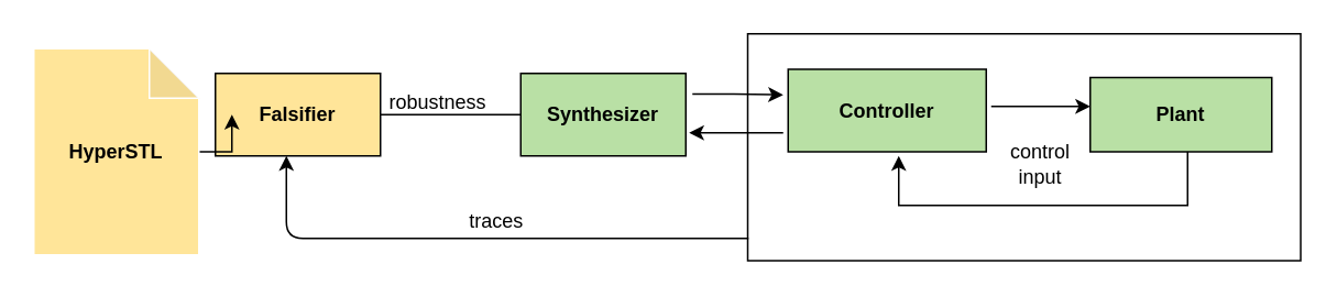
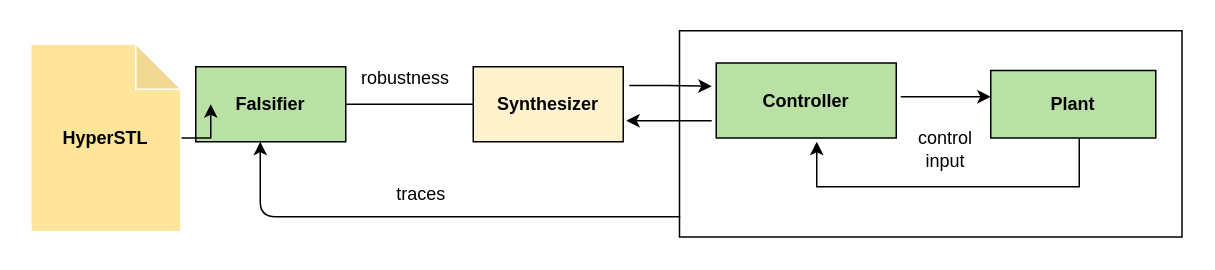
  <mxCell id="0" />
  <mxCell id="1" parent="0" />
  <mxCell id="2" style="edgeStyle=orthogonalEdgeStyle;rounded=0;orthogonalLoop=1;jettySize=auto;html=1;exitX=1;exitY=0.5;exitDx=0;exitDy=0;entryX=0;entryY=0.5;entryDx=0;entryDy=0;endArrow=none;" parent="1" source="3" target="16" edge="1"><mxGeometry relative="1" as="geometry" /></mxCell>
- <mxCell id="3" value="&lt;b&gt;Falsifier&lt;/b&gt;" style="rounded=0;whiteSpace=wrap;html=1;fillColor=#ffe599;" parent="1" vertex="1"><mxGeometry x="130" y="44" width="100" height="50" as="geometry" /></mxCell>
+ <mxCell id="3" value="&lt;b&gt;Falsifier&lt;/b&gt;" style="rounded=0;whiteSpace=wrap;html=1;fillColor=#B9E0A5;" parent="1" vertex="1"><mxGeometry x="130" y="44" width="100" height="50" as="geometry" /></mxCell>
  <mxCell id="4" style="edgeStyle=orthogonalEdgeStyle;rounded=0;orthogonalLoop=1;jettySize=auto;html=1;entryX=0;entryY=0.5;entryDx=0;entryDy=0;" parent="1" edge="1"><mxGeometry relative="1" as="geometry"><mxPoint x="660" y="64" as="targetPoint" /><mxPoint x="600" y="64" as="sourcePoint" /></mxGeometry></mxCell>
  <mxCell id="5" style="edgeStyle=orthogonalEdgeStyle;rounded=0;orthogonalLoop=1;jettySize=auto;html=1;" edge="1" parent="1"><mxGeometry relative="1" as="geometry"><mxPoint x="417" y="80" as="targetPoint" /><mxPoint x="474" y="80" as="sourcePoint" /><Array as="points"><mxPoint x="457" y="80" /><mxPoint x="457" y="80" /></Array></mxGeometry></mxCell>
  <mxCell id="6" value="&lt;b&gt;Controller&lt;/b&gt;" style="rounded=0;whiteSpace=wrap;html=1;fillColor=#B9E0A5;" parent="1" vertex="1"><mxGeometry x="477" y="41.5" width="120" height="50" as="geometry" /></mxCell>
  <mxCell id="7" style="edgeStyle=orthogonalEdgeStyle;rounded=0;orthogonalLoop=1;jettySize=auto;html=1;entryX=0.5;entryY=1;entryDx=0;entryDy=0;" edge="1" parent="1"><mxGeometry relative="1" as="geometry"><mxPoint x="544" y="94" as="targetPoint" /><mxPoint x="719" y="91.5" as="sourcePoint" /><Array as="points"><mxPoint x="719" y="124" /><mxPoint x="544" y="124" /></Array></mxGeometry></mxCell>
  <mxCell id="8" value="&lt;b&gt;Plant&lt;/b&gt;" style="rounded=0;whiteSpace=wrap;html=1;fillColor=#B9E0A5;" parent="1" vertex="1"><mxGeometry x="660" y="46.5" width="110" height="45" as="geometry" /></mxCell>
  <mxCell id="9" style="edgeStyle=orthogonalEdgeStyle;rounded=0;orthogonalLoop=1;jettySize=auto;html=1;" parent="1" source="10" target="3" edge="1"><mxGeometry relative="1" as="geometry" /></mxCell>
  <mxCell id="10" value="&lt;b&gt;HyperSTL&lt;/b&gt;" style="shape=note;whiteSpace=wrap;html=1;backgroundOutline=1;darkOpacity=0.05;fillColor=#FFE599;strokeColor=#FFFFFF;" parent="1" vertex="1"><mxGeometry x="20" y="29" width="100" height="125" as="geometry" /></mxCell>
  <mxCell id="11" value="control input" style="text;html=1;strokeColor=none;fillColor=none;align=center;verticalAlign=middle;whiteSpace=wrap;rounded=0;" parent="1" vertex="1"><mxGeometry x="610" y="89" width="40" height="20" as="geometry" /></mxCell>
- <mxCell id="12" value="robustness" style="text;html=1;strokeColor=none;fillColor=none;align=center;verticalAlign=middle;whiteSpace=wrap;rounded=0;" parent="1" vertex="1"><mxGeometry x="245" y="51.5" width="40" height="20" as="geometry" /></mxCell>
+ <mxCell id="12" value="robustness" style="text;html=1;strokeColor=none;fillColor=none;align=center;verticalAlign=middle;whiteSpace=wrap;rounded=0;" parent="1" vertex="1"><mxGeometry x="250" y="41.5" width="40" height="20" as="geometry" /></mxCell>
  <mxCell id="13" value="" style="endArrow=classic;html=1;entryX=0.5;entryY=1;entryDx=0;entryDy=0;" parent="1" edge="1"><mxGeometry width="50" height="50" relative="1" as="geometry"><mxPoint x="453" y="144" as="sourcePoint" /><mxPoint x="173" y="94" as="targetPoint" /><Array as="points"><mxPoint x="173" y="144" /></Array></mxGeometry></mxCell>
  <mxCell id="14" value="" style="rounded=0;whiteSpace=wrap;html=1;fillColor=none;" vertex="1" parent="1"><mxGeometry x="452.5" y="20" width="335" height="137.5" as="geometry" /></mxCell>
- <mxCell id="15" value="traces" style="text;html=1;align=center;verticalAlign=middle;resizable=0;points=[];autosize=1;strokeColor=none;" vertex="1" parent="1"><mxGeometry x="275" y="124" width="50" height="20" as="geometry" /></mxCell>
- <mxCell id="16" value="&lt;b&gt;Synthesizer&lt;/b&gt;" style="rounded=0;whiteSpace=wrap;html=1;fillColor=#B9E0A5;" vertex="1" parent="1"><mxGeometry x="315" y="44" width="100" height="50" as="geometry" /></mxCell>
+ <mxCell id="15" value="traces" style="text;html=1;align=center;verticalAlign=middle;resizable=0;points=[];autosize=1;strokeColor=none;" vertex="1" parent="1"><mxGeometry x="255" y="119" width="50" height="20" as="geometry" /></mxCell>
+ <mxCell id="16" value="&lt;b&gt;Synthesizer&lt;/b&gt;" style="rounded=0;whiteSpace=wrap;html=1;fillColor=#fff2cc;" vertex="1" parent="1"><mxGeometry x="315" y="44" width="100" height="50" as="geometry" /></mxCell>
  <mxCell id="17" style="edgeStyle=orthogonalEdgeStyle;rounded=0;orthogonalLoop=1;jettySize=auto;html=1;exitX=1;exitY=0.25;exitDx=0;exitDy=0;" edge="1" parent="1"><mxGeometry relative="1" as="geometry"><mxPoint x="474" y="57" as="targetPoint" /><mxPoint x="419" y="56.5" as="sourcePoint" /><Array as="points"><mxPoint x="444" y="57" /><mxPoint x="444" y="57" /></Array></mxGeometry></mxCell>
